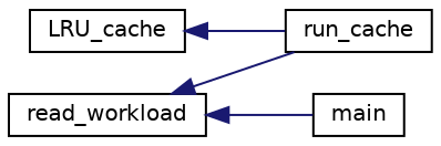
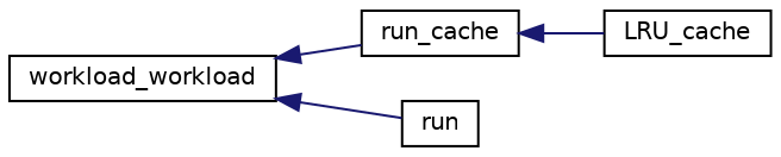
  digraph {
    fontname="DejaVu Sans"
    rankdir=LR
    node [color=black fillcolor=white fontname="DejaVu Sans" fontsize=10 shape=record style=filled]
    edge [color=midnightblue dir=back fontname="DejaVu Sans" fontsize=10 labelfontname=Helvetica labelfontsize=10 style=solid]
    n1 [height=0.2 label=LRU_cache width=0.4]
    n2 [height=0.2 label=run_cache width=0.4]
-   n3 [height=0.2 label=read_workload width=0.4]
-   n4 [height=0.2 label=main width=0.4]
-   n1 -> n2
+   n3 [height=0.2 label=workload_workload width=0.4]
+   n4 [height=0.2 label=run width=0.4]
+   n2 -> n1
    n3 -> n2
    n3 -> n4
  }
